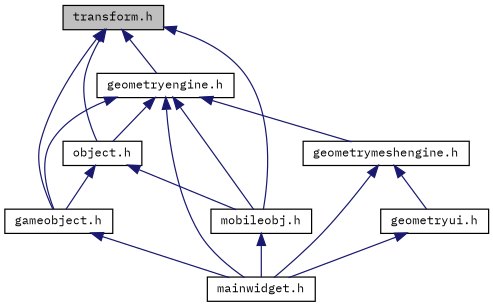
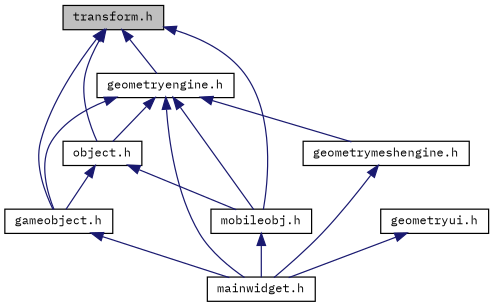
  digraph {
    fontname="IBM Plex Mono"
    node [color=black fillcolor=white fontname="IBM Plex Mono" fontsize=10 shape=record style=filled]
    edge [color=midnightblue dir=back fontname="IBM Plex Mono" fontsize=10 labelfontname=Helvetica labelfontsize=10 style=solid]
    n1 [fillcolor=grey75 fontcolor=black height=0.2 label="transform.h" width=0.4]
    n2 [height=0.2 label="gameobject.h" width=0.4]
    n3 [height=0.2 label="geometryengine.h" width=0.4]
    n4 [height=0.2 label="mobileobj.h" width=0.4]
    n5 [height=0.2 label="object.h" width=0.4]
    n6 [height=0.2 label="mainwidget.h" width=0.4]
    n7 [height=0.2 label="geometrymeshengine.h" width=0.4]
    n8 [height=0.2 label="geometryui.h" width=0.4]
    n1 -> n2
    n1 -> n3
    n1 -> n4
    n1 -> n5
    n2 -> n6
    n3 -> n2
    n3 -> n4
    n3 -> n5
    n3 -> n6
    n3 -> n7
    n4 -> n6
    n5 -> n2
    n5 -> n4
    n7 -> n6
-   n7 -> n8
    n8 -> n6
  }
